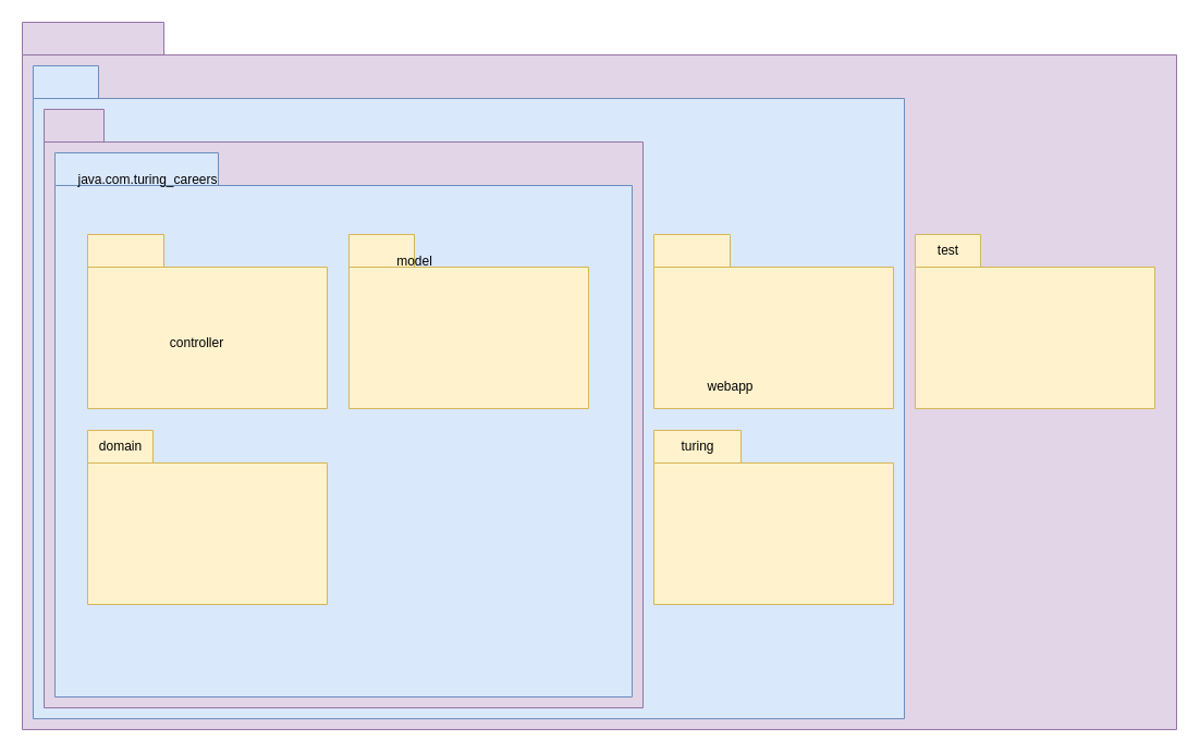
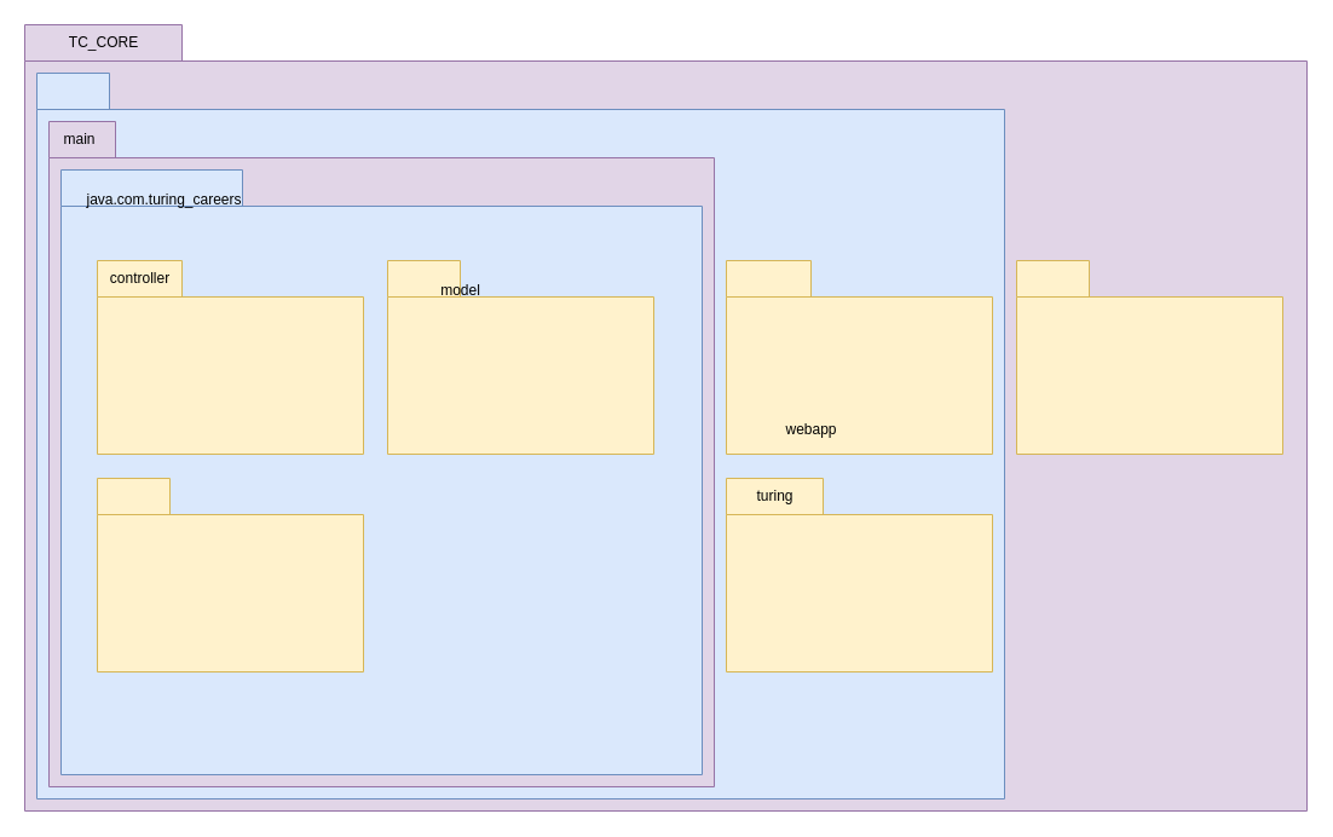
  <mxCell id="0" />
  <mxCell id="1" parent="0" />
  <mxCell id="2" value="" style="shape=folder;fontStyle=1;spacingTop=10;tabWidth=130;tabHeight=30;tabPosition=left;html=1;whiteSpace=wrap;fillColor=#e1d5e7;strokeColor=#9673a6;" parent="1" vertex="1"><mxGeometry x="20" y="20" width="1060" height="650" as="geometry" /></mxCell>
  <mxCell id="3" value="" style="shape=folder;fontStyle=1;spacingTop=10;tabWidth=0;tabHeight=30;tabPosition=left;html=1;whiteSpace=wrap;fillColor=#dae8fc;strokeColor=#6c8ebf;" parent="1" vertex="1"><mxGeometry x="30" y="60" width="800" height="600" as="geometry" /></mxCell>
+ <mxCell id="4" value="TC_CORE" style="text;html=1;align=center;verticalAlign=middle;resizable=0;points=[];autosize=1;" parent="1" vertex="1"><mxGeometry x="45" y="20" width="80" height="30" as="geometry" /></mxCell>
  <mxCell id="5" value="" style="shape=folder;fontStyle=1;spacingTop=10;tabWidth=60;tabHeight=30;tabPosition=left;html=1;whiteSpace=wrap;fillColor=#fff2cc;strokeColor=#d6b656;" parent="1" vertex="1"><mxGeometry x="840" y="215" width="220" height="160" as="geometry" /></mxCell>
- <mxCell id="6" value="test" style="text;html=1;align=center;verticalAlign=middle;resizable=0;points=[];autosize=1;strokeColor=none;fillColor=none;" parent="1" vertex="1"><mxGeometry x="850" y="215" width="40" height="30" as="geometry" /></mxCell>
  <mxCell id="7" value="" style="shape=folder;fontStyle=1;spacingTop=10;tabWidth=20;tabHeight=30;tabPosition=left;html=1;whiteSpace=wrap;fillColor=#e1d5e7;strokeColor=#9673a6;" parent="1" vertex="1"><mxGeometry x="40" y="100" width="550" height="550" as="geometry" /></mxCell>
+ <mxCell id="8" value="main" style="text;html=1;align=center;verticalAlign=middle;resizable=0;points=[];autosize=1;strokeColor=none;fillColor=none;" parent="1" vertex="1"><mxGeometry x="40" y="100" width="50" height="30" as="geometry" /></mxCell>
  <mxCell id="9" value="" style="shape=folder;fontStyle=1;spacingTop=10;tabWidth=150;tabHeight=30;tabPosition=left;html=1;whiteSpace=wrap;fillColor=#dae8fc;strokeColor=#6c8ebf;" parent="1" vertex="1"><mxGeometry x="50" y="140" width="530" height="500" as="geometry" /></mxCell>
  <mxCell id="10" value="java.com.turing_careers" style="text;html=1;align=center;verticalAlign=middle;resizable=0;points=[];autosize=1;strokeColor=none;fillColor=none;" parent="1" vertex="1"><mxGeometry x="60" y="150" width="150" height="30" as="geometry" /></mxCell>
  <mxCell id="11" value="" style="shape=folder;fontStyle=1;spacingTop=10;tabWidth=60;tabHeight=30;tabPosition=left;html=1;whiteSpace=wrap;fillColor=#fff2cc;strokeColor=#d6b656;" parent="1" vertex="1"><mxGeometry x="320" y="215" width="220" height="160" as="geometry" /></mxCell>
  <mxCell id="12" value="" style="shape=folder;fontStyle=1;spacingTop=10;tabWidth=70;tabHeight=30;tabPosition=left;html=1;whiteSpace=wrap;fillColor=#fff2cc;strokeColor=#d6b656;" parent="1" vertex="1"><mxGeometry x="80" y="215" width="220" height="160" as="geometry" /></mxCell>
  <mxCell id="13" value="" style="shape=folder;fontStyle=1;spacingTop=10;tabWidth=60;tabHeight=30;tabPosition=left;html=1;whiteSpace=wrap;fillColor=#fff2cc;strokeColor=#d6b656;" parent="1" vertex="1"><mxGeometry x="80" y="395" width="220" height="160" as="geometry" /></mxCell>
- <mxCell id="14" value="controller" style="text;html=1;align=center;verticalAlign=middle;resizable=0;points=[];autosize=1;strokeColor=none;fillColor=none;" parent="1" vertex="1"><mxGeometry x="145" y="300" width="70" height="30" as="geometry" /></mxCell>
- <mxCell id="15" value="domain" style="text;html=1;align=center;verticalAlign=middle;resizable=0;points=[];autosize=1;strokeColor=none;fillColor=none;" parent="1" vertex="1"><mxGeometry x="80" y="395" width="60" height="30" as="geometry" /></mxCell>
+ <mxCell id="14" value="controller" style="text;html=1;align=center;verticalAlign=middle;resizable=0;points=[];autosize=1;strokeColor=none;fillColor=none;" parent="1" vertex="1"><mxGeometry x="80" y="215" width="70" height="30" as="geometry" /></mxCell>
  <mxCell id="16" value="model" style="text;html=1;align=center;verticalAlign=middle;resizable=0;points=[];autosize=1;strokeColor=none;fillColor=none;" parent="1" vertex="1"><mxGeometry x="350" y="225" width="60" height="30" as="geometry" /></mxCell>
  <mxCell id="17" value="" style="shape=folder;fontStyle=1;spacingTop=10;tabWidth=70;tabHeight=30;tabPosition=left;html=1;whiteSpace=wrap;fillColor=#fff2cc;strokeColor=#d6b656;" parent="1" vertex="1"><mxGeometry x="600" y="215" width="220" height="160" as="geometry" /></mxCell>
  <mxCell id="18" value="webapp" style="text;html=1;align=center;verticalAlign=middle;resizable=0;points=[];autosize=1;strokeColor=none;fillColor=none;" parent="1" vertex="1"><mxGeometry x="635" y="340" width="70" height="30" as="geometry" /></mxCell>
  <mxCell id="19" value="" style="shape=folder;fontStyle=1;spacingTop=10;tabWidth=80;tabHeight=30;tabPosition=left;html=1;whiteSpace=wrap;fillColor=#fff2cc;strokeColor=#d6b656;" parent="1" vertex="1"><mxGeometry x="600" y="395" width="220" height="160" as="geometry" /></mxCell>
  <mxCell id="20" value="turing" style="text;html=1;align=center;verticalAlign=middle;resizable=0;points=[];autosize=1;strokeColor=none;fillColor=none;" parent="1" vertex="1"><mxGeometry x="600" y="395" width="80" height="30" as="geometry" /></mxCell>
